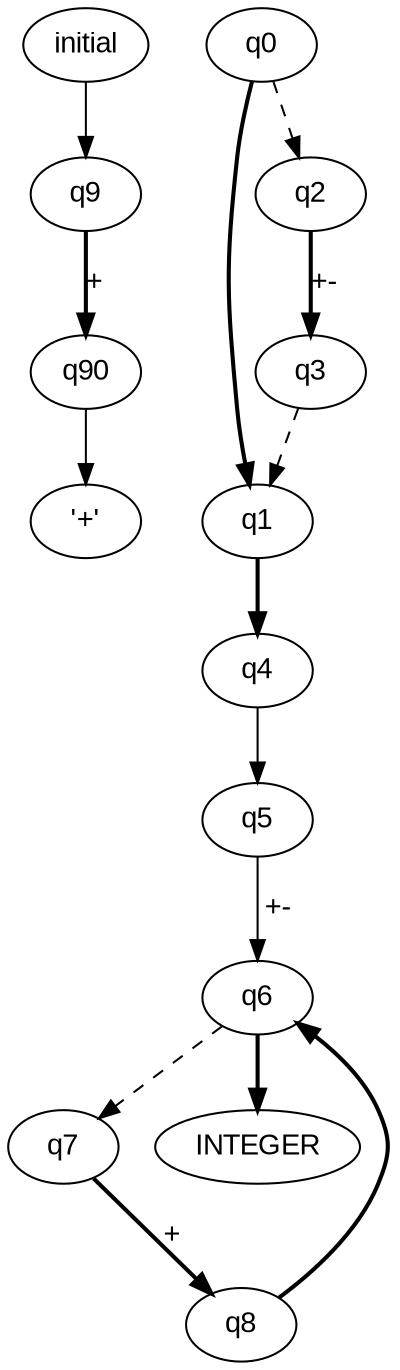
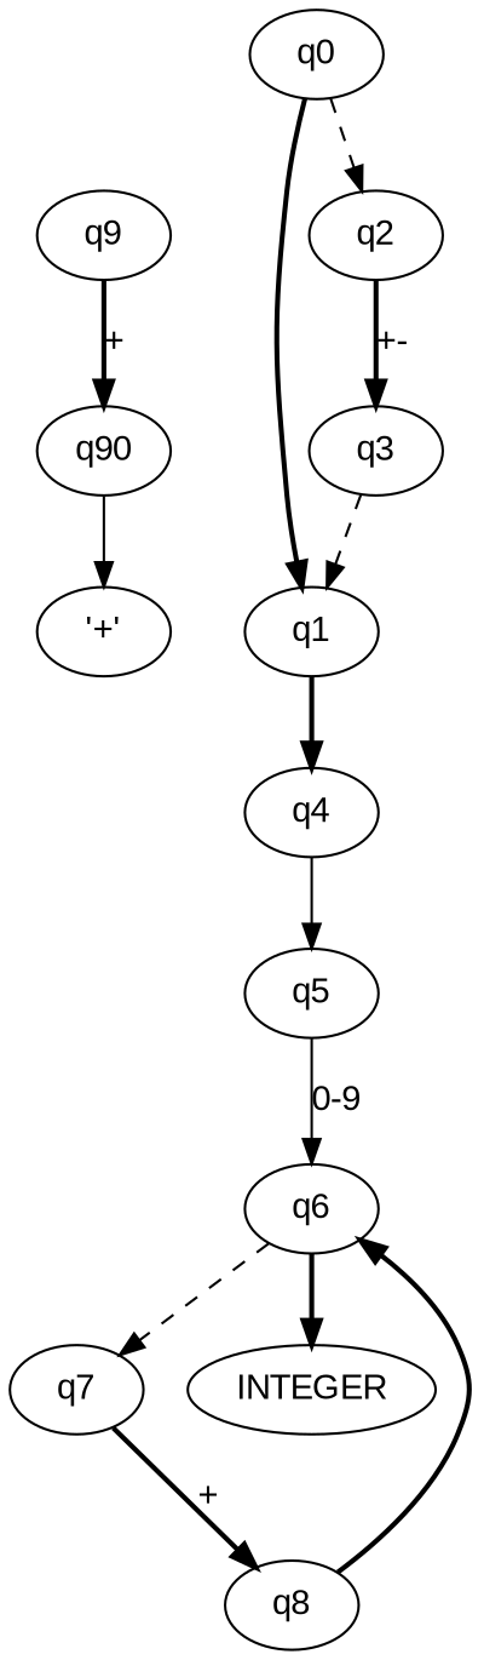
  digraph {
    fontname="Liberation Sans"
    node [fontname="Liberation Sans"]
    edge [fontname="Liberation Sans" style=bold]
    n1 [label=q90]
    "'+'"
    q3
    q1
    q4
    q5
    q6
    q7
    INTEGER
    q8
    q0
    q2
-   initial
    q9
    n1 -> "'+'" [style=solid]
    q3 -> q1 [style=dashed]
    q1 -> q4
    q4 -> q5 [style=solid]
-   q5 -> q6 [label="+-" style=solid]
+   q5 -> q6 [label="0-9" style=solid]
    q6 -> q7 [style=dashed]
    q6 -> INTEGER
    q7 -> q8 [label="+"]
    q8 -> q6
    q0 -> q1
    q0 -> q2 [style=dashed]
    q2 -> q3 [label="+-"]
-   initial -> q9 [style=solid]
    q9 -> n1 [label="+"]
  }
